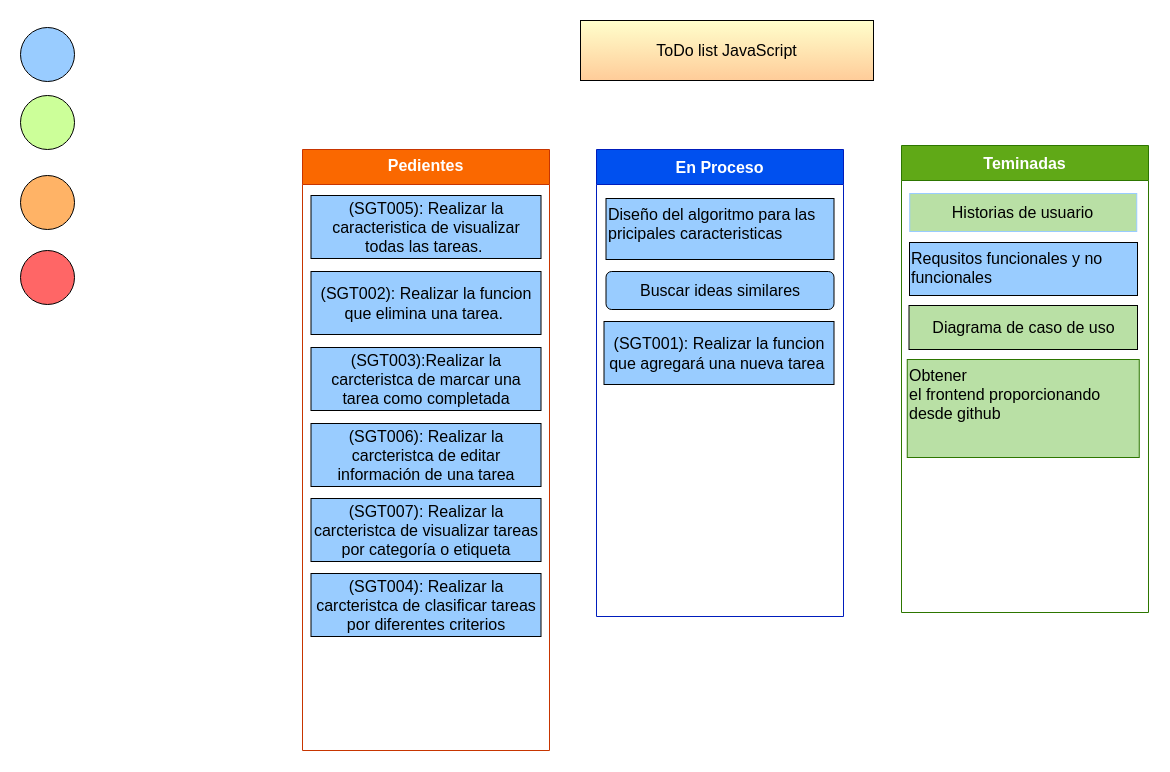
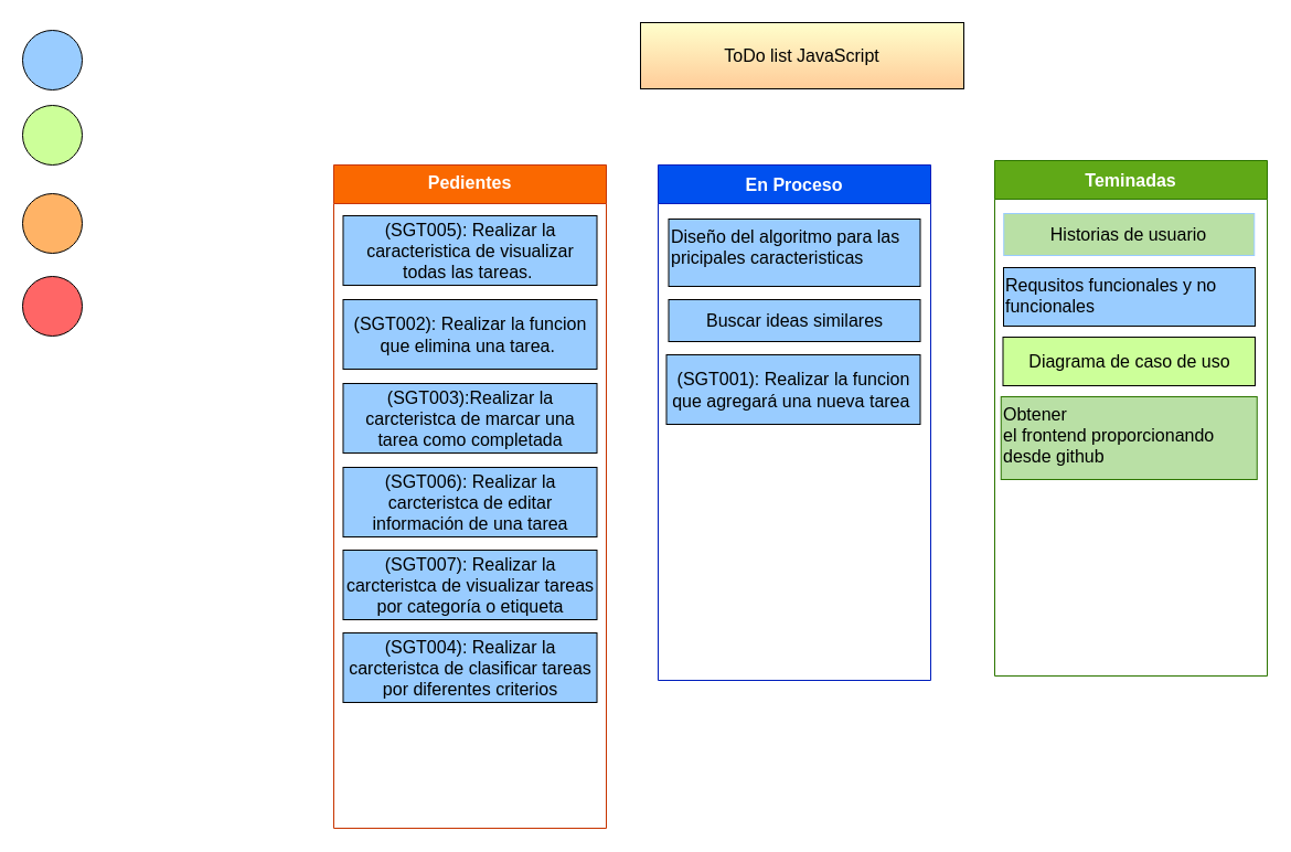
  <mxCell id="0" />
  <mxCell id="1" parent="0" />
  <mxCell id="2" value="En Proceso" style="swimlane;whiteSpace=wrap;html=1;fontSize=16;startSize=35;fillColor=#0050ef;fontColor=#ffffff;strokeColor=#001DBC;" parent="1" vertex="1"><mxGeometry x="596" y="149" width="247" height="467" as="geometry" /></mxCell>
  <mxCell id="3" value="Diseño del algoritmo para las pricipales caracteristicas" style="rounded=0;whiteSpace=wrap;html=1;labelBackgroundColor=none;fontSize=16;fontColor=#000000;fillColor=#99CCFF;align=left;verticalAlign=top;" parent="2" vertex="1"><mxGeometry x="9.5" y="49" width="228" height="61" as="geometry" /></mxCell>
- <mxCell id="4" value="Buscar ideas similares" style="whiteSpace=wrap;html=1;labelBackgroundColor=none;fontSize=16;fontColor=#000000;fillColor=#99CCFF;align=center;verticalAlign=middle;rounded=1;" parent="2" vertex="1"><mxGeometry x="9.5" y="122" width="228" height="38" as="geometry" /></mxCell>
+ <mxCell id="4" value="Buscar ideas similares" style="rounded=0;whiteSpace=wrap;html=1;labelBackgroundColor=none;fontSize=16;fontColor=#000000;fillColor=#99CCFF;align=center;verticalAlign=middle;" parent="2" vertex="1"><mxGeometry x="9.5" y="122" width="228" height="38" as="geometry" /></mxCell>
  <mxCell id="5" value="(SGT001): Realizar la funcion que agregará una nueva tarea&amp;nbsp;" style="rounded=0;whiteSpace=wrap;html=1;labelBackgroundColor=none;fontSize=16;fontColor=#000000;fillColor=#99CCFF;" parent="2" vertex="1"><mxGeometry x="7.5" y="172" width="230" height="63" as="geometry" /></mxCell>
  <mxCell id="6" value="&lt;font color=&quot;#ffffff&quot;&gt;Pedientes&lt;/font&gt;" style="swimlane;whiteSpace=wrap;html=1;fontSize=16;startSize=35;fillColor=#fa6800;fontColor=#000000;strokeColor=#C73500;verticalAlign=top;" parent="1" vertex="1"><mxGeometry x="302" y="149" width="247" height="601" as="geometry" /></mxCell>
  <mxCell id="7" value="(SGT002): Realizar la funcion que elimina una tarea.&amp;nbsp;" style="rounded=0;whiteSpace=wrap;html=1;labelBackgroundColor=none;fontSize=16;fontColor=#000000;fillColor=#99CCFF;" parent="6" vertex="1"><mxGeometry x="8.5" y="122" width="230" height="63" as="geometry" /></mxCell>
  <mxCell id="8" value="(SGT005): Realizar la caracteristica de visualizar todas las tareas&lt;span style=&quot;background-color: initial;&quot;&gt;.&amp;nbsp;&lt;/span&gt;" style="rounded=0;whiteSpace=wrap;html=1;labelBackgroundColor=none;fontSize=16;fontColor=#000000;fillColor=#99CCFF;" parent="6" vertex="1"><mxGeometry x="8.5" y="46" width="230" height="63" as="geometry" /></mxCell>
  <mxCell id="9" value="(SGT003):Realizar la carcteristca de marcar una tarea como completada" style="rounded=0;whiteSpace=wrap;html=1;labelBackgroundColor=none;fontSize=16;fontColor=#000000;fillColor=#99CCFF;" parent="6" vertex="1"><mxGeometry x="8.5" y="198" width="230" height="63" as="geometry" /></mxCell>
  <mxCell id="10" value="(SGT006): Realizar la carcteristca de editar información de una tarea" style="rounded=0;whiteSpace=wrap;html=1;labelBackgroundColor=none;fontSize=16;fontColor=#000000;fillColor=#99CCFF;" parent="6" vertex="1"><mxGeometry x="8.5" y="274" width="230" height="63" as="geometry" /></mxCell>
  <mxCell id="11" value="(SGT007): Realizar la carcteristca de visualizar tareas por categoría o etiqueta" style="rounded=0;whiteSpace=wrap;html=1;labelBackgroundColor=none;fontSize=16;fontColor=#000000;fillColor=#99CCFF;" parent="6" vertex="1"><mxGeometry x="8.5" y="349" width="230" height="63" as="geometry" /></mxCell>
  <mxCell id="12" value="(SGT004): Realizar la carcteristca de clasificar tareas por diferentes criterios" style="rounded=0;whiteSpace=wrap;html=1;labelBackgroundColor=none;fontSize=16;fontColor=#000000;fillColor=#99CCFF;" parent="6" vertex="1"><mxGeometry x="8.5" y="424" width="230" height="63" as="geometry" /></mxCell>
  <mxCell id="13" value="Teminadas" style="swimlane;whiteSpace=wrap;html=1;fontSize=16;startSize=35;fillColor=#60a917;fontColor=#ffffff;strokeColor=#2D7600;" parent="1" vertex="1"><mxGeometry x="901" y="145" width="247" height="467" as="geometry" /></mxCell>
- <mxCell id="14" value="&lt;font color=&quot;#000000&quot;&gt;Obtener el&amp;nbsp;frontend&amp;nbsp;proporcionando desde github&lt;/font&gt;" style="rounded=0;whiteSpace=wrap;html=1;fontSize=16;align=left;verticalAlign=top;fillColor=#B9E0A5;fontColor=#ffffff;strokeColor=#2D7600;" parent="13" vertex="1"><mxGeometry x="5.75" y="214" width="232" height="98" as="geometry" /></mxCell>
- <mxCell id="15" value="&lt;font color=&quot;#000000&quot;&gt;Diagrama de caso de uso&lt;/font&gt;" style="rounded=0;whiteSpace=wrap;html=1;labelBackgroundColor=none;fontSize=16;fontColor=#FFFFFF;fillColor=#B9E0A5;verticalAlign=middle;align=center;" parent="13" vertex="1"><mxGeometry x="7.5" y="160" width="228.5" height="44" as="geometry" /></mxCell>
+ <mxCell id="14" value="&lt;font color=&quot;#000000&quot;&gt;Obtener el&amp;nbsp;frontend&amp;nbsp;proporcionando desde github&lt;/font&gt;" style="rounded=0;whiteSpace=wrap;html=1;fontSize=16;align=left;verticalAlign=top;fillColor=#B9E0A5;fontColor=#ffffff;strokeColor=#2D7600;" parent="13" vertex="1"><mxGeometry x="5.75" y="214" width="232" height="75" as="geometry" /></mxCell>
+ <mxCell id="15" value="&lt;font color=&quot;#000000&quot;&gt;Diagrama de caso de uso&lt;/font&gt;" style="rounded=0;whiteSpace=wrap;html=1;labelBackgroundColor=none;fontSize=16;fontColor=#FFFFFF;fillColor=#ccff99;verticalAlign=middle;align=center;" parent="13" vertex="1"><mxGeometry x="7.5" y="160" width="228.5" height="44" as="geometry" /></mxCell>
  <mxCell id="16" value="Requsitos funcionales y no funcionales" style="rounded=0;whiteSpace=wrap;html=1;labelBackgroundColor=none;fontSize=16;fontColor=#000000;fillColor=#99ccff;align=left;verticalAlign=top;" parent="13" vertex="1"><mxGeometry x="8" y="97" width="228" height="53" as="geometry" /></mxCell>
  <mxCell id="17" value="Historias de usuario" style="rounded=0;whiteSpace=wrap;html=1;labelBackgroundColor=none;fontSize=16;fontColor=#000000;fillColor=#B9E0A5;align=center;verticalAlign=middle;strokeColor=#99CCFF;" parent="13" vertex="1"><mxGeometry x="8.25" y="48" width="227" height="38" as="geometry" /></mxCell>
  <mxCell id="18" value="&lt;font color=&quot;#000000&quot;&gt;ToDo list JavaScript&lt;/font&gt;" style="rounded=0;whiteSpace=wrap;html=1;fontSize=16;gradientColor=#FFFFCC;gradientDirection=north;fillColor=#FFCC99;" parent="1" vertex="1"><mxGeometry x="580" y="20" width="293" height="60" as="geometry" /></mxCell>
  <mxCell id="19" value="" style="group" parent="1" vertex="1" connectable="0"><mxGeometry x="20" y="27" width="241" height="54" as="geometry" /></mxCell>
  <mxCell id="20" value="" style="ellipse;whiteSpace=wrap;html=1;aspect=fixed;labelBackgroundColor=none;fontSize=16;fontColor=#000000;fillColor=#99CCFF;" parent="19" vertex="1"><mxGeometry width="54" height="54" as="geometry" /></mxCell>
  <mxCell id="21" value="&lt;font color=&quot;#ffffff&quot;&gt;En proceso / trabajo&lt;/font&gt;" style="text;html=1;strokeColor=none;fillColor=none;align=center;verticalAlign=middle;whiteSpace=wrap;rounded=0;fontSize=16;fontColor=#000000;" parent="19" vertex="1"><mxGeometry x="54" y="12" width="187" height="30" as="geometry" /></mxCell>
  <mxCell id="22" value="" style="group" parent="1" vertex="1" connectable="0"><mxGeometry x="20" y="95" width="241" height="54" as="geometry" /></mxCell>
  <mxCell id="23" value="" style="ellipse;whiteSpace=wrap;html=1;aspect=fixed;labelBackgroundColor=none;fontSize=16;fontColor=#000000;fillColor=#CCFF99;" parent="22" vertex="1"><mxGeometry width="54" height="54" as="geometry" /></mxCell>
  <mxCell id="24" value="&lt;font color=&quot;#ffffff&quot;&gt;Estable&lt;/font&gt;" style="text;html=1;strokeColor=none;fillColor=none;align=center;verticalAlign=middle;whiteSpace=wrap;rounded=0;fontSize=16;fontColor=#000000;" parent="22" vertex="1"><mxGeometry x="53.5" y="12" width="104.5" height="30" as="geometry" /></mxCell>
  <mxCell id="25" value="" style="group" parent="1" vertex="1" connectable="0"><mxGeometry x="20" y="175" width="241" height="54" as="geometry" /></mxCell>
  <mxCell id="26" value="" style="ellipse;whiteSpace=wrap;html=1;aspect=fixed;labelBackgroundColor=none;fontSize=16;fontColor=#000000;fillColor=#FFB366;" parent="25" vertex="1"><mxGeometry width="54" height="54" as="geometry" /></mxCell>
  <mxCell id="27" value="&lt;font color=&quot;#ffffff&quot;&gt;Con riesgos&lt;/font&gt;" style="text;html=1;strokeColor=none;fillColor=none;align=center;verticalAlign=middle;whiteSpace=wrap;rounded=0;fontSize=16;fontColor=#000000;" parent="25" vertex="1"><mxGeometry x="38.5" y="12" width="164" height="30" as="geometry" /></mxCell>
  <mxCell id="28" value="" style="group" parent="1" vertex="1" connectable="0"><mxGeometry x="20" y="250" width="241" height="54" as="geometry" /></mxCell>
  <mxCell id="29" value="" style="ellipse;whiteSpace=wrap;html=1;aspect=fixed;labelBackgroundColor=none;fontSize=16;fontColor=#000000;fillColor=#FF6666;" parent="28" vertex="1"><mxGeometry width="54" height="54" as="geometry" /></mxCell>
  <mxCell id="30" value="&lt;font color=&quot;#ffffff&quot;&gt;Con problemas&lt;/font&gt;" style="text;html=1;strokeColor=none;fillColor=none;align=center;verticalAlign=middle;whiteSpace=wrap;rounded=0;fontSize=16;fontColor=#000000;" parent="28" vertex="1"><mxGeometry x="38.5" y="12" width="164" height="30" as="geometry" /></mxCell>
